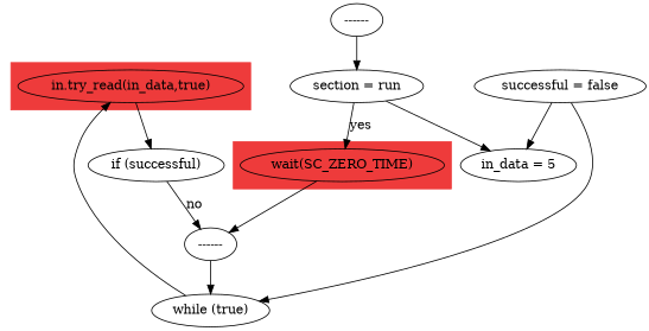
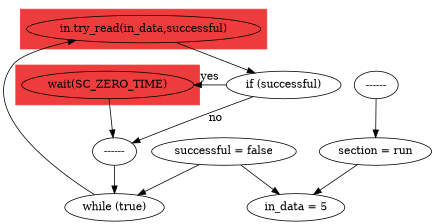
  digraph {
    rankdir=TD
-   n1 [label="in.try_read(in_data,true)"]
+   n1 [label="in.try_read(in_data,successful)"]
    n2 [label="wait(SC_ZERO_TIME)"]
    n3 [label="if (successful)"]
    n4 [label="------"]
    n5 [label="------"]
    n6 [label="section = run"]
    n7 [label="in_data = 5"]
    n8 [label="successful = false"]
    n9 [label="while (true)"]
    subgraph cluster_1 {
      color=brown2
      style=filled
      n1
    }
    subgraph cluster_2 {
      color=brown2
      style=filled
      n2
    }
    n1 -> n3
    n2 -> n4
-   n6 -> n2 [label=yes]
+   n3 -> n2 [label=yes]
    n3 -> n4 [label=no]
    n4 -> n9
    n5 -> n6
    n6 -> n7
    n8 -> n7
    n8 -> n9
    n9 -> n1
  }
